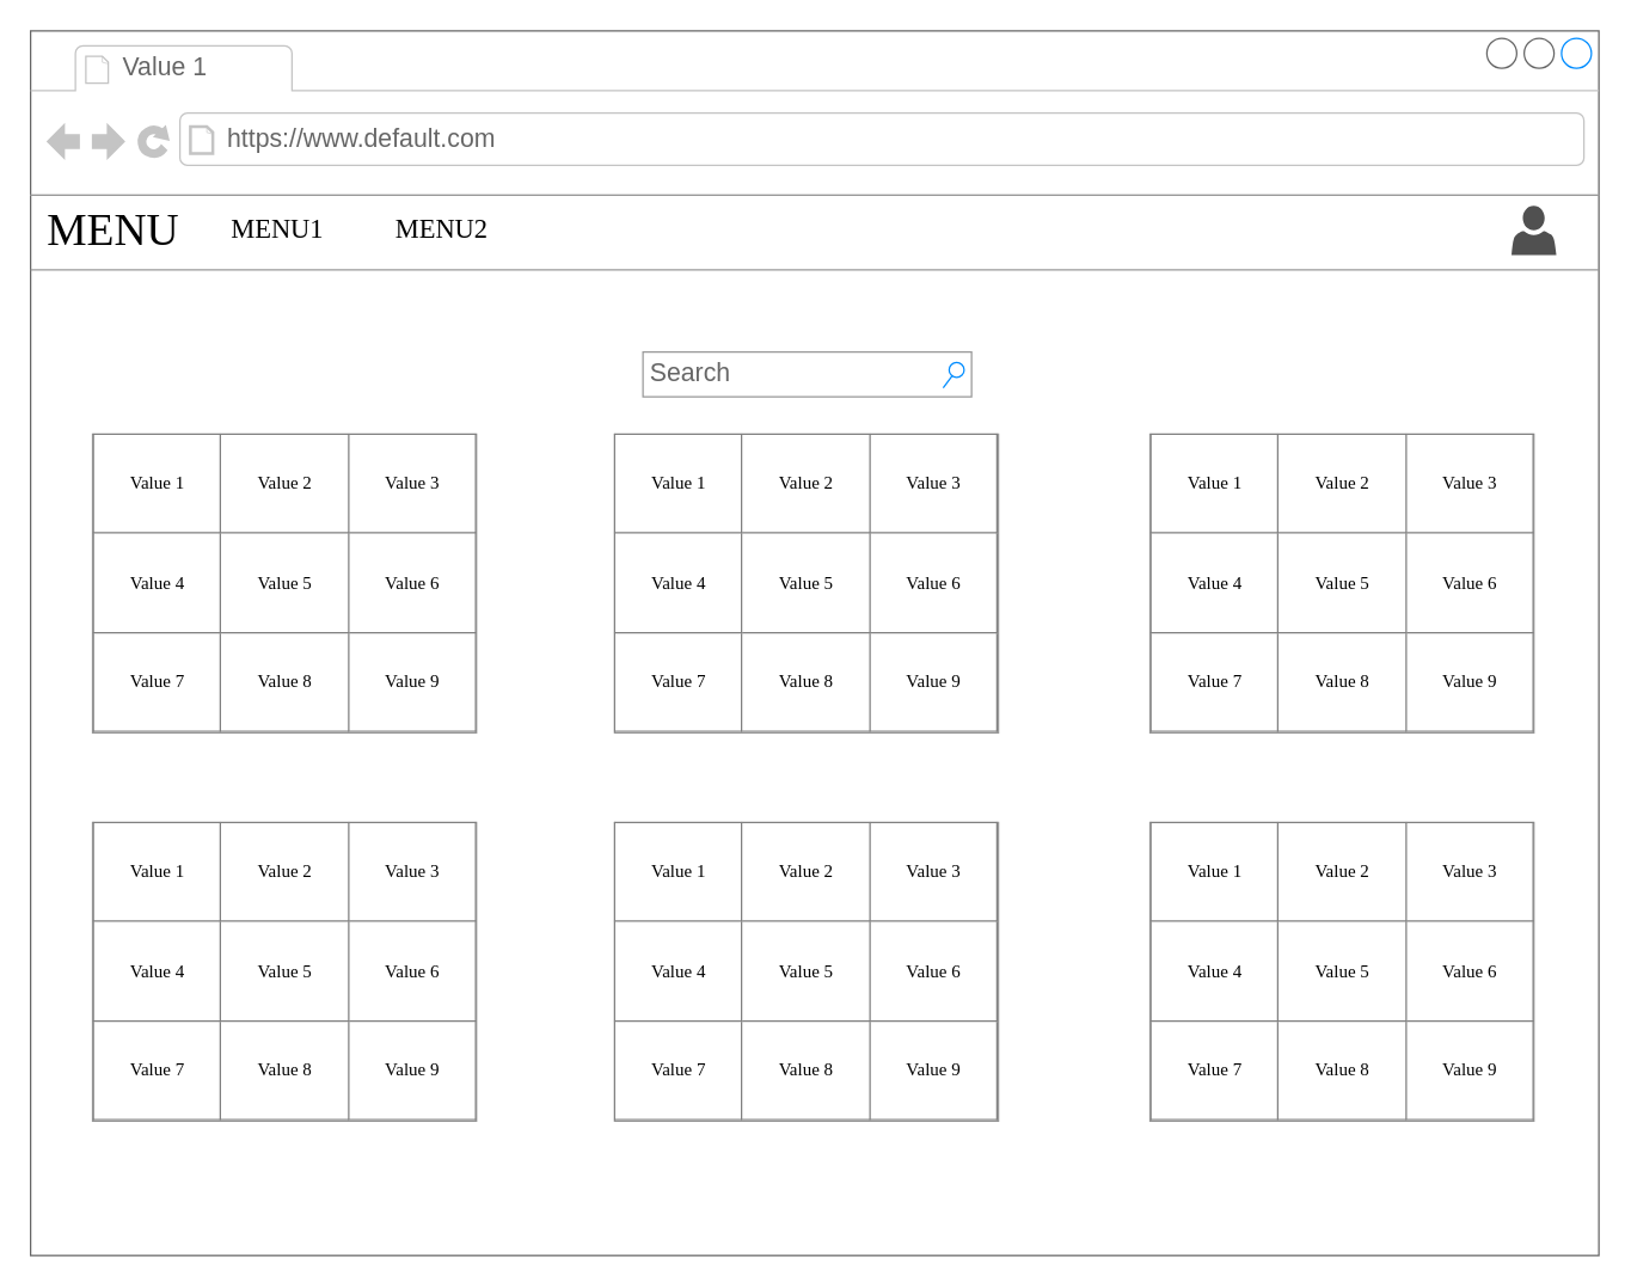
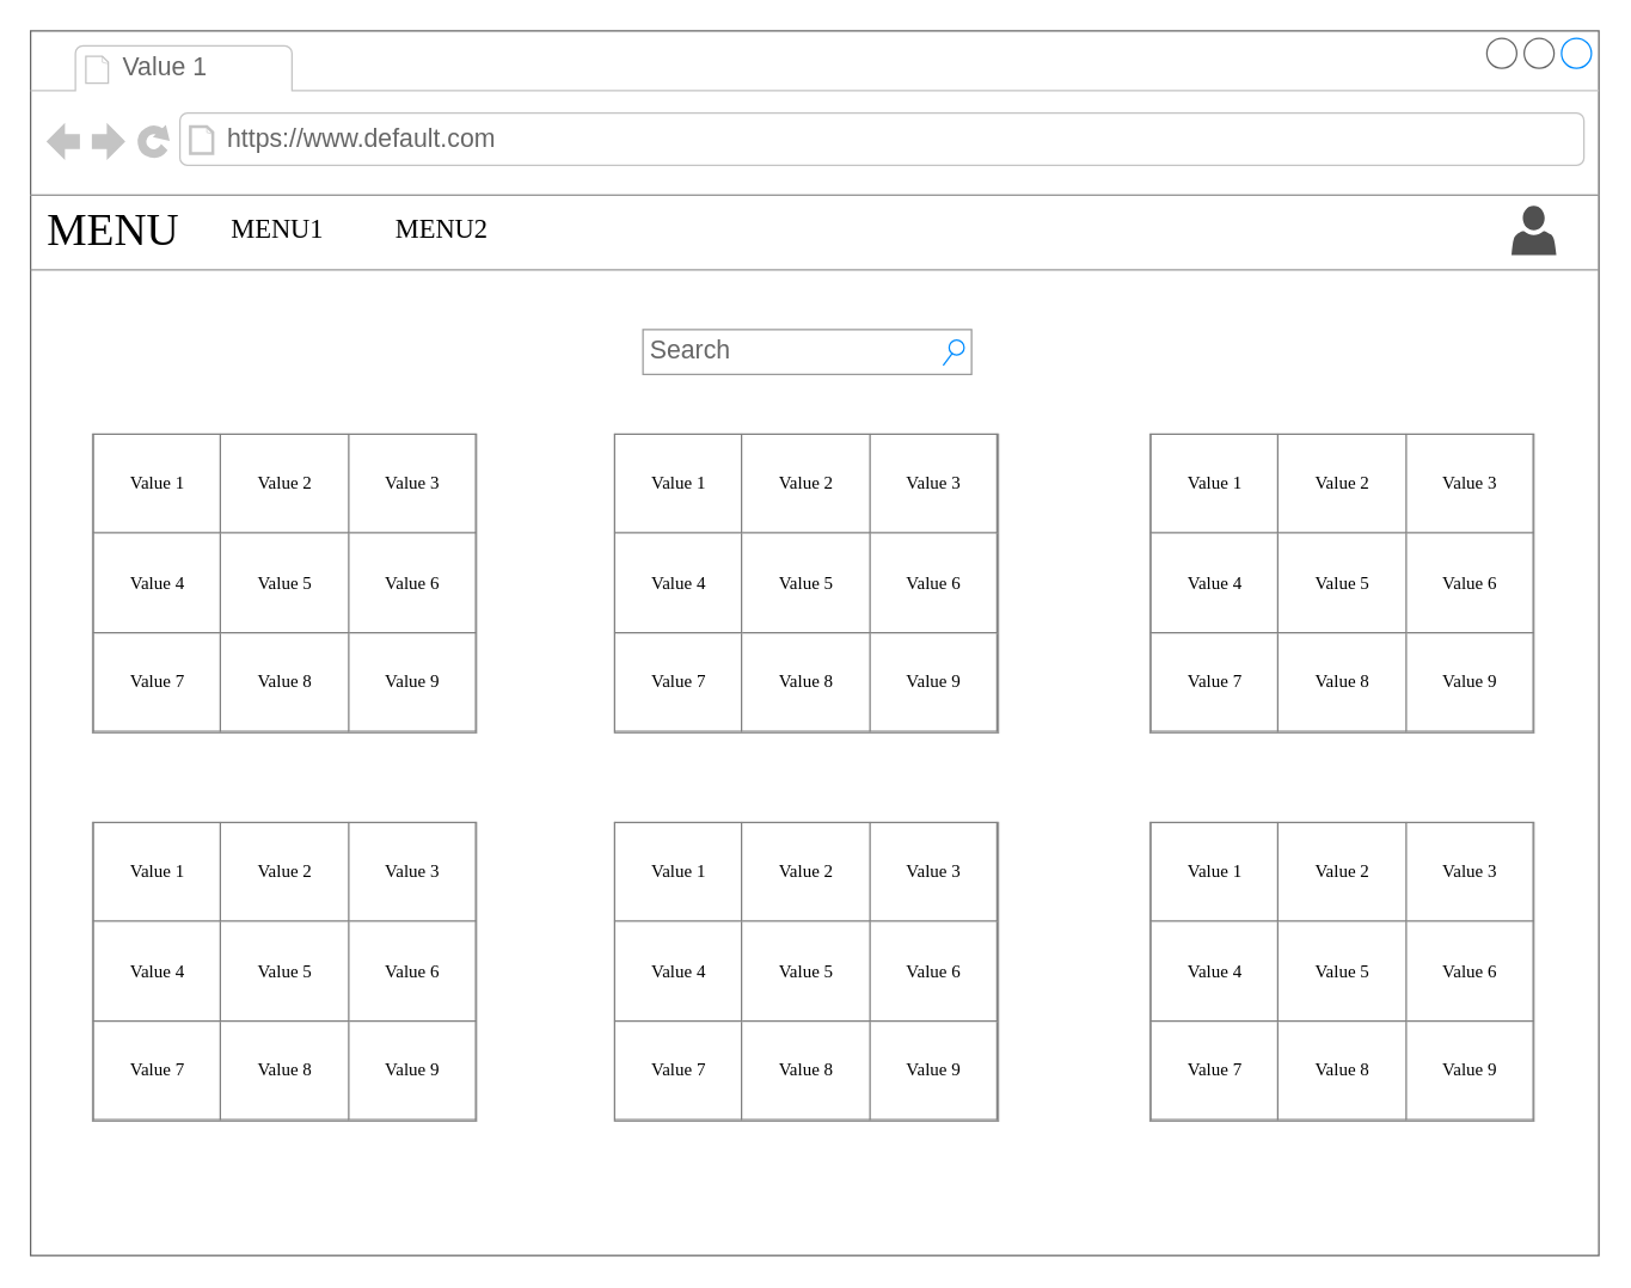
  <mxCell id="0" />
  <mxCell id="1" parent="0" />
  <mxCell id="2" value="" style="strokeWidth=1;shadow=0;dashed=0;align=center;html=1;shape=mxgraph.mockup.containers.browserWindow;rSize=0;strokeColor=#666666;mainText=,;recursiveResize=0;rounded=0;labelBackgroundColor=none;fontFamily=Verdana;fontSize=12" parent="1" vertex="1"><mxGeometry x="20" y="20" width="1050" height="820" as="geometry" /></mxCell>
  <mxCell id="3" value="Value 1" style="strokeWidth=1;shadow=0;dashed=0;align=center;html=1;shape=mxgraph.mockup.containers.anchor;fontSize=17;fontColor=#666666;align=left;" parent="2" vertex="1"><mxGeometry x="60" y="12" width="110" height="26" as="geometry" /></mxCell>
  <mxCell id="4" value="https://www.default.com" style="strokeWidth=1;shadow=0;dashed=0;align=center;html=1;shape=mxgraph.mockup.containers.anchor;rSize=0;fontSize=17;fontColor=#666666;align=left;" parent="2" vertex="1"><mxGeometry x="130" y="60" width="250" height="26" as="geometry" /></mxCell>
- <mxCell id="5" value="Search" style="strokeWidth=1;shadow=0;dashed=0;align=center;html=1;shape=mxgraph.mockup.forms.searchBox;strokeColor=#999999;mainText=;strokeColor2=#008cff;fontColor=#666666;fontSize=17;align=left;spacingLeft=3;rounded=0;labelBackgroundColor=none;" parent="2" vertex="1"><mxGeometry x="410" y="215" width="220" height="30" as="geometry" /></mxCell>
+ <mxCell id="5" value="Search" style="strokeWidth=1;shadow=0;dashed=0;align=center;html=1;shape=mxgraph.mockup.forms.searchBox;strokeColor=#999999;mainText=;strokeColor2=#008cff;fontColor=#666666;fontSize=17;align=left;spacingLeft=3;rounded=0;labelBackgroundColor=none;" parent="2" vertex="1"><mxGeometry x="410" y="200" width="220" height="30" as="geometry" /></mxCell>
  <mxCell id="6" value="" style="verticalLabelPosition=bottom;shadow=0;dashed=0;align=center;html=1;verticalAlign=top;strokeWidth=1;shape=mxgraph.mockup.markup.line;strokeColor=#999999;rounded=0;labelBackgroundColor=none;fillColor=#ffffff;fontFamily=Verdana;fontSize=12;fontColor=#000000;" parent="2" vertex="1"><mxGeometry y="150" width="1050" height="20" as="geometry" /></mxCell>
  <mxCell id="7" value="" style="verticalLabelPosition=bottom;shadow=0;dashed=0;align=center;html=1;verticalAlign=top;strokeWidth=1;shape=mxgraph.mockup.markup.line;strokeColor=#999999;rounded=0;labelBackgroundColor=none;fillColor=#ffffff;fontFamily=Verdana;fontSize=12;fontColor=#000000;" parent="2" vertex="1"><mxGeometry y="100" width="1050" height="20" as="geometry" /></mxCell>
  <mxCell id="8" value="MENU" style="text;html=1;points=[];align=center;verticalAlign=middle;spacingTop=-4;fontSize=30;fontFamily=Verdana;fontColor=#000000;" parent="2" vertex="1"><mxGeometry y="110" width="110" height="50" as="geometry" /></mxCell>
  <mxCell id="9" value="MENU2" style="text;html=1;points=[];align=center;verticalAlign=middle;spacingTop=-4;fontSize=18;fontFamily=Verdana;fontColor=#000000;" parent="2" vertex="1"><mxGeometry x="220" y="110" width="110" height="50" as="geometry" /></mxCell>
  <mxCell id="10" value="MENU1" style="text;html=1;points=[];align=center;verticalAlign=middle;spacingTop=-4;fontSize=18;fontFamily=Verdana;fontColor=#000000;" parent="2" vertex="1"><mxGeometry x="110" y="110" width="110" height="50" as="geometry" /></mxCell>
  <mxCell id="11" value="" style="pointerEvents=1;shadow=0;dashed=0;html=1;strokeColor=none;fillColor=#505050;labelPosition=center;verticalLabelPosition=bottom;verticalAlign=top;outlineConnect=0;align=center;shape=mxgraph.office.users.user;" vertex="1" parent="2"><mxGeometry x="991.5" y="117" width="30" height="33" as="geometry" /></mxCell>
  <mxCell id="12" value="&lt;table border=&quot;1&quot; width=&quot;100%&quot; height=&quot;100%&quot; style=&quot;width:100%;height:100%;border-collapse:collapse;&quot;&gt;&lt;tr&gt;&lt;td align=&quot;center&quot;&gt;Value 1&lt;/td&gt;&lt;td align=&quot;center&quot;&gt;Value 2&lt;/td&gt;&lt;td align=&quot;center&quot;&gt;Value 3&lt;/td&gt;&lt;/tr&gt;&lt;tr&gt;&lt;td align=&quot;center&quot;&gt;Value 4&lt;/td&gt;&lt;td align=&quot;center&quot;&gt;Value 5&lt;/td&gt;&lt;td align=&quot;center&quot;&gt;Value 6&lt;/td&gt;&lt;/tr&gt;&lt;tr&gt;&lt;td align=&quot;center&quot;&gt;Value 7&lt;/td&gt;&lt;td align=&quot;center&quot;&gt;Value 8&lt;/td&gt;&lt;td align=&quot;center&quot;&gt;Value 9&lt;/td&gt;&lt;/tr&gt;&lt;/table&gt;" style="text;html=1;strokeColor=#999999;fillColor=#ffffff;overflow=fill;rounded=0;shadow=0;dashed=0;fontFamily=Verdana;align=center;strokeWidth=1;labelBackgroundColor=none;" vertex="1" parent="2"><mxGeometry x="41.5" y="270" width="257" height="200" as="geometry" /></mxCell>
  <mxCell id="13" value="&lt;table border=&quot;1&quot; width=&quot;100%&quot; height=&quot;100%&quot; style=&quot;width:100%;height:100%;border-collapse:collapse;&quot;&gt;&lt;tr&gt;&lt;td align=&quot;center&quot;&gt;Value 1&lt;/td&gt;&lt;td align=&quot;center&quot;&gt;Value 2&lt;/td&gt;&lt;td align=&quot;center&quot;&gt;Value 3&lt;/td&gt;&lt;/tr&gt;&lt;tr&gt;&lt;td align=&quot;center&quot;&gt;Value 4&lt;/td&gt;&lt;td align=&quot;center&quot;&gt;Value 5&lt;/td&gt;&lt;td align=&quot;center&quot;&gt;Value 6&lt;/td&gt;&lt;/tr&gt;&lt;tr&gt;&lt;td align=&quot;center&quot;&gt;Value 7&lt;/td&gt;&lt;td align=&quot;center&quot;&gt;Value 8&lt;/td&gt;&lt;td align=&quot;center&quot;&gt;Value 9&lt;/td&gt;&lt;/tr&gt;&lt;/table&gt;" style="text;html=1;strokeColor=#999999;fillColor=#ffffff;overflow=fill;rounded=0;shadow=0;dashed=0;fontFamily=Verdana;align=center;strokeWidth=1;labelBackgroundColor=none;" vertex="1" parent="2"><mxGeometry x="749.5" y="270" width="257" height="200" as="geometry" /></mxCell>
  <mxCell id="14" value="&lt;table border=&quot;1&quot; width=&quot;100%&quot; height=&quot;100%&quot; style=&quot;width:100%;height:100%;border-collapse:collapse;&quot;&gt;&lt;tr&gt;&lt;td align=&quot;center&quot;&gt;Value 1&lt;/td&gt;&lt;td align=&quot;center&quot;&gt;Value 2&lt;/td&gt;&lt;td align=&quot;center&quot;&gt;Value 3&lt;/td&gt;&lt;/tr&gt;&lt;tr&gt;&lt;td align=&quot;center&quot;&gt;Value 4&lt;/td&gt;&lt;td align=&quot;center&quot;&gt;Value 5&lt;/td&gt;&lt;td align=&quot;center&quot;&gt;Value 6&lt;/td&gt;&lt;/tr&gt;&lt;tr&gt;&lt;td align=&quot;center&quot;&gt;Value 7&lt;/td&gt;&lt;td align=&quot;center&quot;&gt;Value 8&lt;/td&gt;&lt;td align=&quot;center&quot;&gt;Value 9&lt;/td&gt;&lt;/tr&gt;&lt;/table&gt;" style="text;html=1;strokeColor=#999999;fillColor=#ffffff;overflow=fill;rounded=0;shadow=0;dashed=0;fontFamily=Verdana;align=center;strokeWidth=1;labelBackgroundColor=none;" vertex="1" parent="2"><mxGeometry x="391" y="270" width="257" height="200" as="geometry" /></mxCell>
  <mxCell id="15" value="&lt;table border=&quot;1&quot; width=&quot;100%&quot; height=&quot;100%&quot; style=&quot;width:100%;height:100%;border-collapse:collapse;&quot;&gt;&lt;tr&gt;&lt;td align=&quot;center&quot;&gt;Value 1&lt;/td&gt;&lt;td align=&quot;center&quot;&gt;Value 2&lt;/td&gt;&lt;td align=&quot;center&quot;&gt;Value 3&lt;/td&gt;&lt;/tr&gt;&lt;tr&gt;&lt;td align=&quot;center&quot;&gt;Value 4&lt;/td&gt;&lt;td align=&quot;center&quot;&gt;Value 5&lt;/td&gt;&lt;td align=&quot;center&quot;&gt;Value 6&lt;/td&gt;&lt;/tr&gt;&lt;tr&gt;&lt;td align=&quot;center&quot;&gt;Value 7&lt;/td&gt;&lt;td align=&quot;center&quot;&gt;Value 8&lt;/td&gt;&lt;td align=&quot;center&quot;&gt;Value 9&lt;/td&gt;&lt;/tr&gt;&lt;/table&gt;" style="text;html=1;strokeColor=#999999;fillColor=#ffffff;overflow=fill;rounded=0;shadow=0;dashed=0;fontFamily=Verdana;align=center;strokeWidth=1;labelBackgroundColor=none;" vertex="1" parent="2"><mxGeometry x="41.5" y="530" width="257" height="200" as="geometry" /></mxCell>
  <mxCell id="16" value="&lt;table border=&quot;1&quot; width=&quot;100%&quot; height=&quot;100%&quot; style=&quot;width:100%;height:100%;border-collapse:collapse;&quot;&gt;&lt;tr&gt;&lt;td align=&quot;center&quot;&gt;Value 1&lt;/td&gt;&lt;td align=&quot;center&quot;&gt;Value 2&lt;/td&gt;&lt;td align=&quot;center&quot;&gt;Value 3&lt;/td&gt;&lt;/tr&gt;&lt;tr&gt;&lt;td align=&quot;center&quot;&gt;Value 4&lt;/td&gt;&lt;td align=&quot;center&quot;&gt;Value 5&lt;/td&gt;&lt;td align=&quot;center&quot;&gt;Value 6&lt;/td&gt;&lt;/tr&gt;&lt;tr&gt;&lt;td align=&quot;center&quot;&gt;Value 7&lt;/td&gt;&lt;td align=&quot;center&quot;&gt;Value 8&lt;/td&gt;&lt;td align=&quot;center&quot;&gt;Value 9&lt;/td&gt;&lt;/tr&gt;&lt;/table&gt;" style="text;html=1;strokeColor=#999999;fillColor=#ffffff;overflow=fill;rounded=0;shadow=0;dashed=0;fontFamily=Verdana;align=center;strokeWidth=1;labelBackgroundColor=none;" vertex="1" parent="2"><mxGeometry x="391" y="530" width="257" height="200" as="geometry" /></mxCell>
  <mxCell id="17" value="&lt;table border=&quot;1&quot; width=&quot;100%&quot; height=&quot;100%&quot; style=&quot;width:100%;height:100%;border-collapse:collapse;&quot;&gt;&lt;tr&gt;&lt;td align=&quot;center&quot;&gt;Value 1&lt;/td&gt;&lt;td align=&quot;center&quot;&gt;Value 2&lt;/td&gt;&lt;td align=&quot;center&quot;&gt;Value 3&lt;/td&gt;&lt;/tr&gt;&lt;tr&gt;&lt;td align=&quot;center&quot;&gt;Value 4&lt;/td&gt;&lt;td align=&quot;center&quot;&gt;Value 5&lt;/td&gt;&lt;td align=&quot;center&quot;&gt;Value 6&lt;/td&gt;&lt;/tr&gt;&lt;tr&gt;&lt;td align=&quot;center&quot;&gt;Value 7&lt;/td&gt;&lt;td align=&quot;center&quot;&gt;Value 8&lt;/td&gt;&lt;td align=&quot;center&quot;&gt;Value 9&lt;/td&gt;&lt;/tr&gt;&lt;/table&gt;" style="text;html=1;strokeColor=#999999;fillColor=#ffffff;overflow=fill;rounded=0;shadow=0;dashed=0;fontFamily=Verdana;align=center;strokeWidth=1;labelBackgroundColor=none;" vertex="1" parent="2"><mxGeometry x="749.5" y="530" width="257" height="200" as="geometry" /></mxCell>
